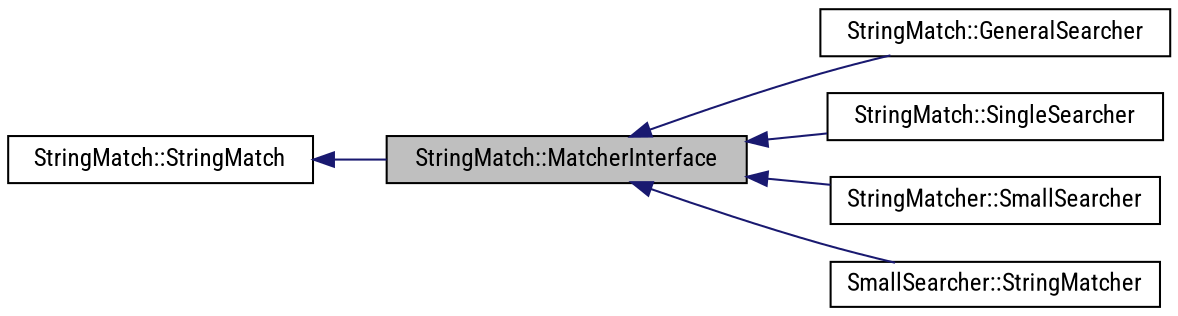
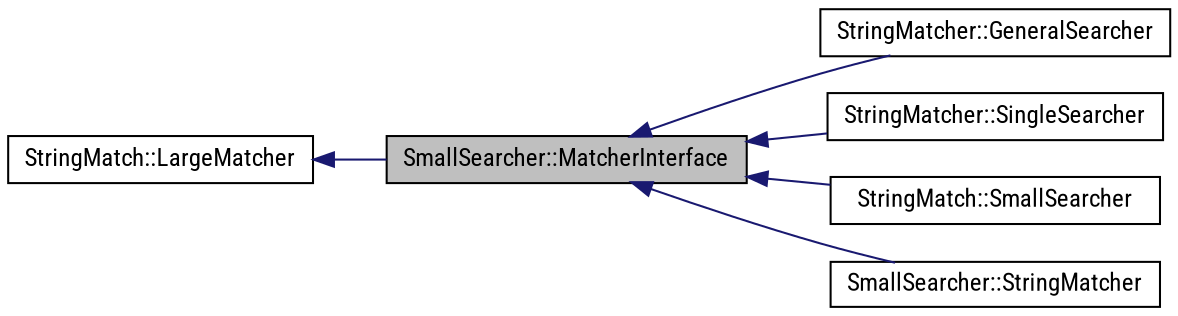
  digraph {
    fontname="Roboto Condensed"
    rankdir=LR
    node [color=black fillcolor=white fontname="Roboto Condensed" fontsize=12 shape=record style=filled]
    edge [color=midnightblue dir=back fontname="Roboto Condensed" fontsize=12 labelfontname=Helvetica labelfontsize=12 style=solid]
-   n1 [fillcolor=grey75 fontcolor=black height=0.2 label="StringMatch::MatcherInterface" width=0.4]
-   n2 [height=0.2 label="StringMatch::GeneralSearcher" width=0.4]
-   n3 [height=0.2 label="StringMatch::SingleSearcher" width=0.4]
-   n4 [height=0.2 label="StringMatcher::SmallSearcher" width=0.4]
+   n1 [fillcolor=grey75 fontcolor=black height=0.2 label="SmallSearcher::MatcherInterface" width=0.4]
+   n2 [height=0.2 label="StringMatcher::GeneralSearcher" width=0.4]
+   n3 [height=0.2 label="StringMatcher::SingleSearcher" width=0.4]
+   n4 [height=0.2 label="StringMatch::SmallSearcher" width=0.4]
    n5 [height=0.2 label="SmallSearcher::StringMatcher" width=0.4]
-   n6 [height=0.2 label="StringMatch::StringMatch" width=0.4]
+   n6 [height=0.2 label="StringMatch::LargeMatcher" width=0.4]
    n1 -> n2
    n1 -> n3
    n1 -> n4
    n1 -> n5
    n6 -> n1
  }
